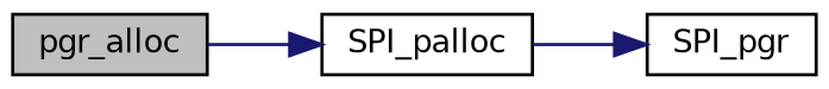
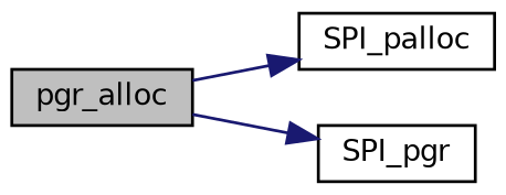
  digraph {
    rankdir=LR
    node [color=black fillcolor=white fontname=Helvetica fontsize=10 shape=record style=filled]
    edge [color=midnightblue fontname=Helvetica fontsize=10 labelfontname=Helvetica labelfontsize=10 style=solid]
    n1 [fillcolor=grey75 fontcolor=black height=0.2 label=pgr_alloc width=0.4]
    n2 [height=0.2 label=SPI_palloc width=0.4]
    n3 [height=0.2 label=SPI_pgr width=0.4]
    n1 -> n2
-   n2 -> n3
+   n1 -> n3
  }
